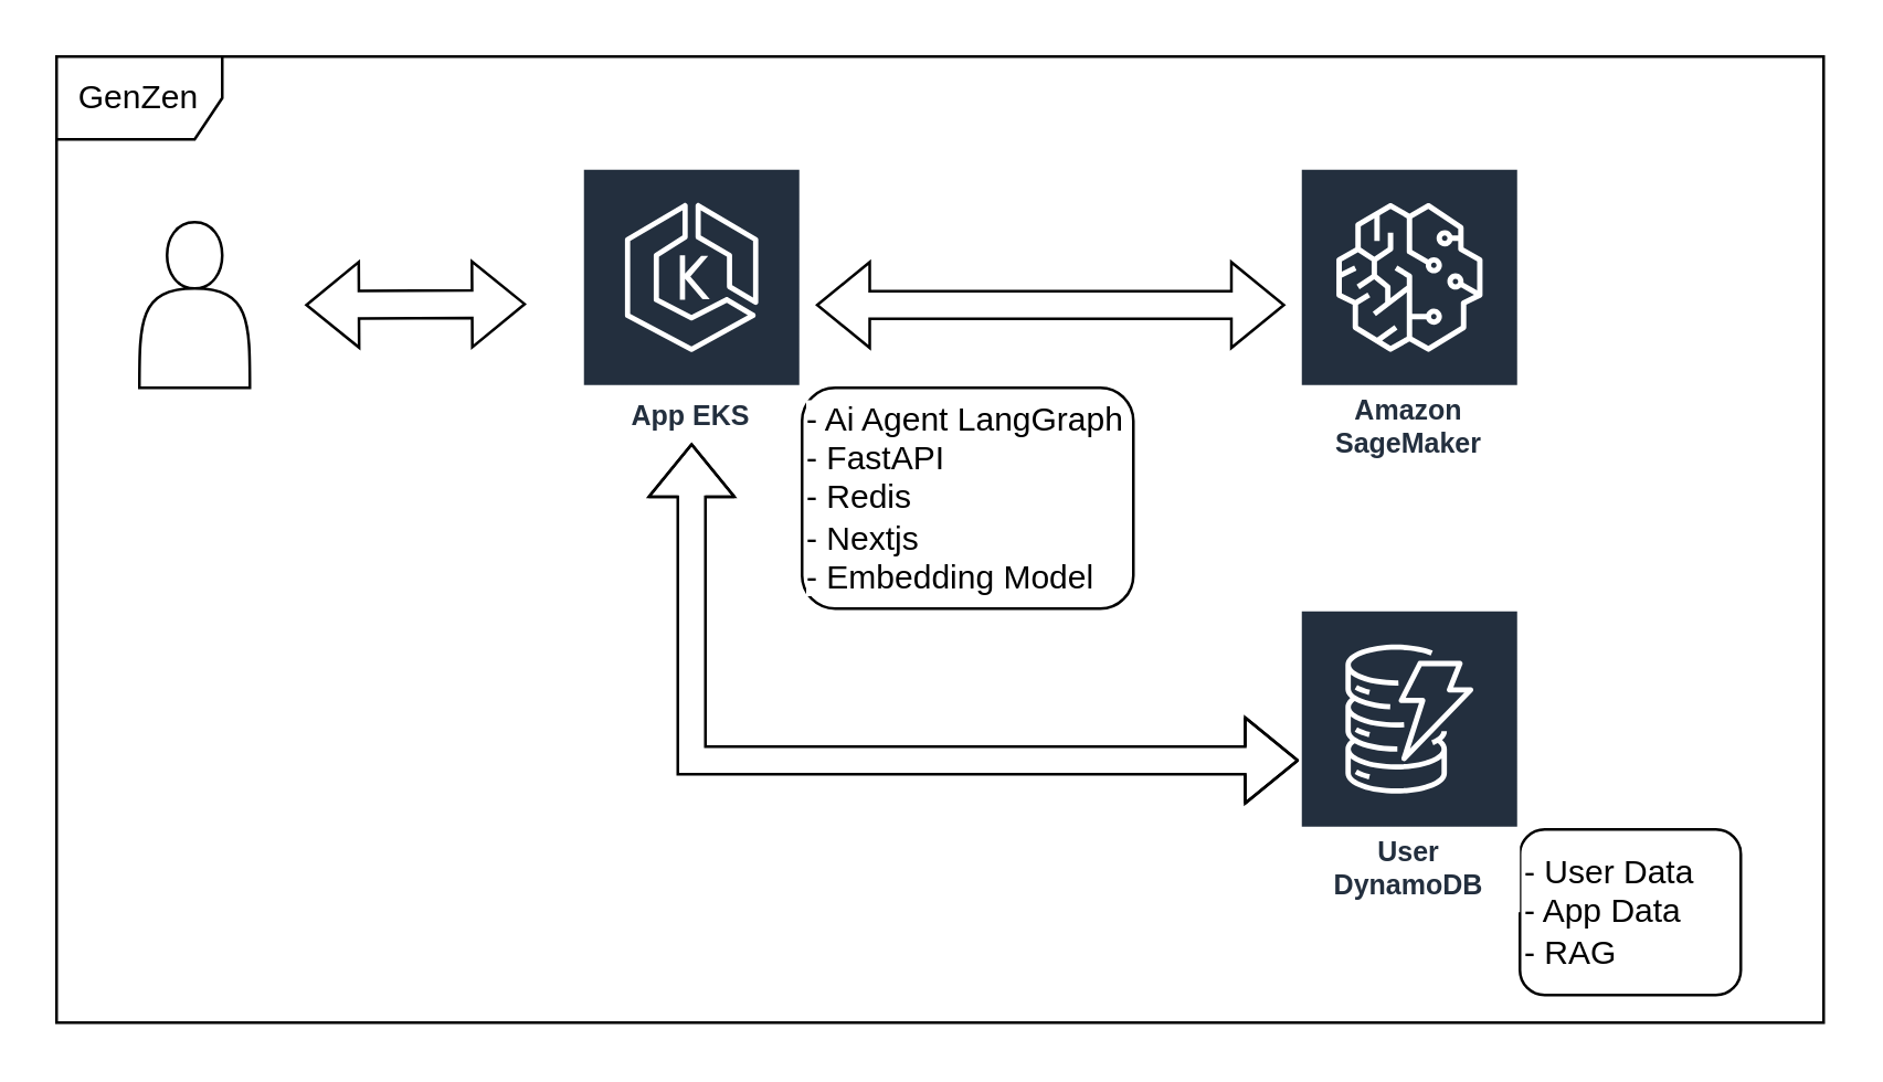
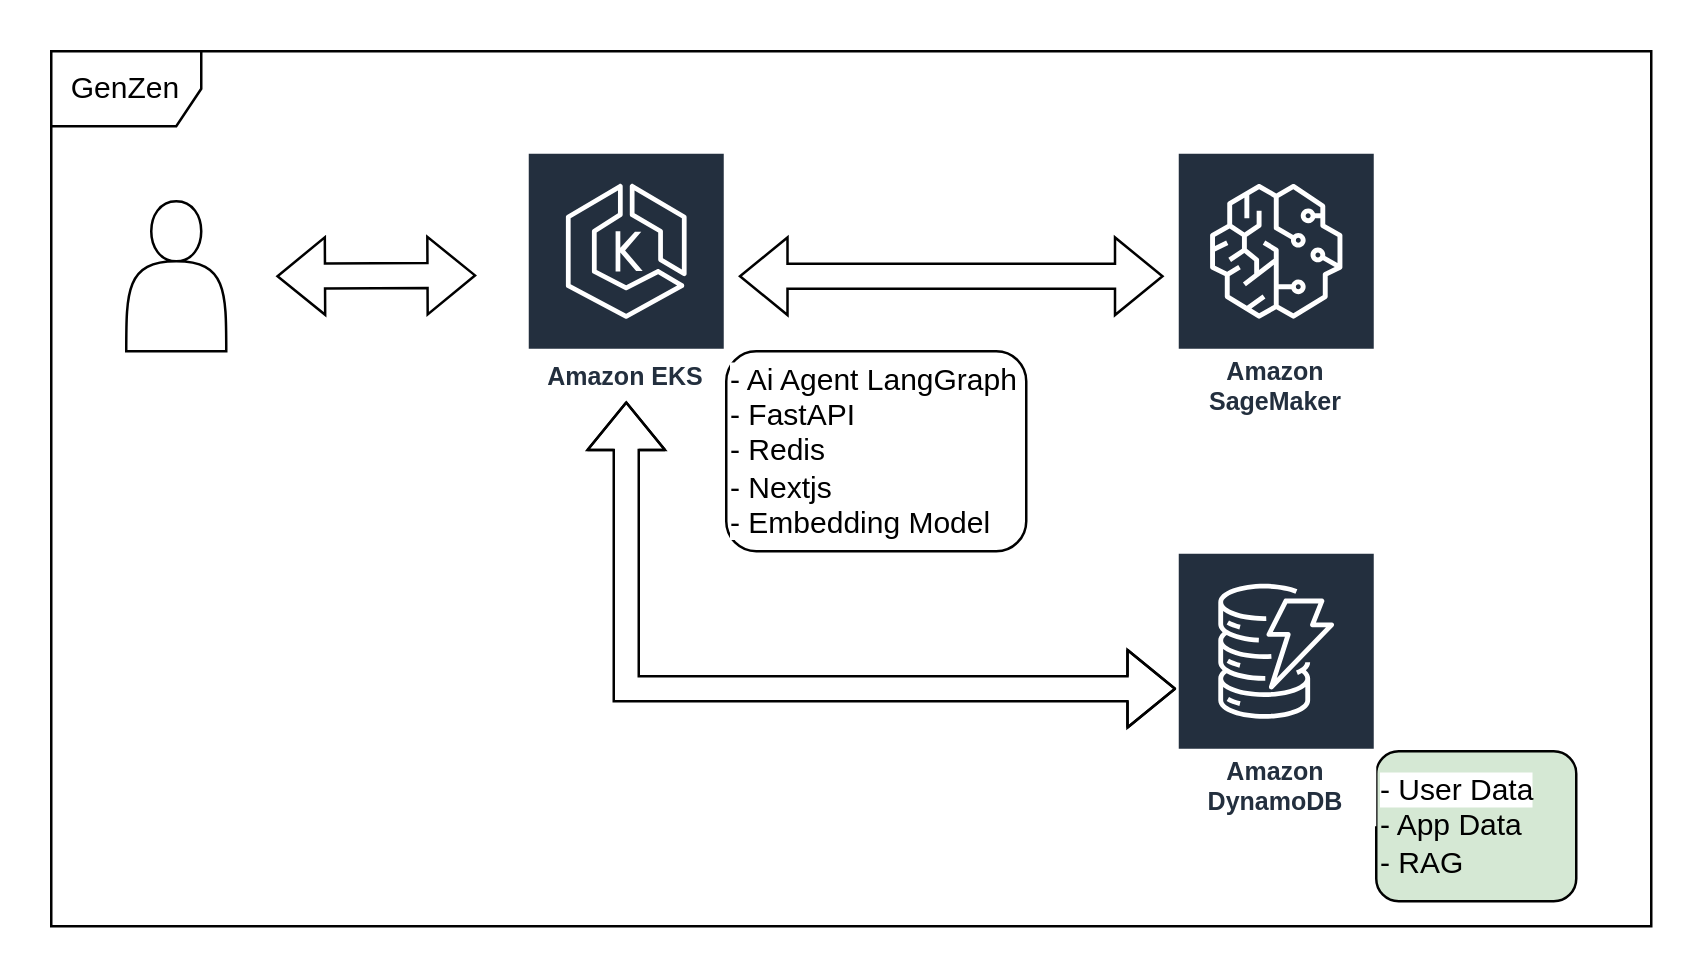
  <mxCell id="0" />
  <mxCell id="1" parent="0" />
  <mxCell id="2" value="Amazon SageMaker" style="sketch=0;outlineConnect=0;fontColor=#232F3E;gradientColor=none;strokeColor=#ffffff;fillColor=#232F3E;dashed=0;verticalLabelPosition=middle;verticalAlign=bottom;align=center;html=1;whiteSpace=wrap;fontSize=10;fontStyle=1;spacing=3;shape=mxgraph.aws4.productIcon;prIcon=mxgraph.aws4.sagemaker;" vertex="1" parent="1"><mxGeometry x="470" y="60" width="80" height="110" as="geometry" /></mxCell>
  <mxCell id="3" value="GenZen" style="shape=umlFrame;whiteSpace=wrap;html=1;pointerEvents=0;" vertex="1" parent="1"><mxGeometry x="20" y="20" width="640" height="350" as="geometry" /></mxCell>
- <mxCell id="4" value="App EKS" style="sketch=0;outlineConnect=0;fontColor=#232F3E;gradientColor=none;strokeColor=#ffffff;fillColor=#232F3E;dashed=0;verticalLabelPosition=middle;verticalAlign=bottom;align=center;html=1;whiteSpace=wrap;fontSize=10;fontStyle=1;spacing=3;shape=mxgraph.aws4.productIcon;prIcon=mxgraph.aws4.eks;" vertex="1" parent="1"><mxGeometry x="210" y="60" width="80" height="100" as="geometry" /></mxCell>
- <mxCell id="5" value="&lt;span style=&quot;background-color: light-dark(#ffffff, var(--ge-dark-color, #121212));&quot;&gt;- User Data&lt;/span&gt;&lt;div&gt;- App Data&lt;br&gt;&lt;div&gt;- RAG&lt;/div&gt;&lt;/div&gt;" style="rounded=1;whiteSpace=wrap;html=1;align=left;" vertex="1" parent="1"><mxGeometry x="550" y="300" width="80" height="60" as="geometry" /></mxCell>
+ <mxCell id="4" value="Amazon EKS" style="sketch=0;outlineConnect=0;fontColor=#232F3E;gradientColor=none;strokeColor=#ffffff;fillColor=#232F3E;dashed=0;verticalLabelPosition=middle;verticalAlign=bottom;align=center;html=1;whiteSpace=wrap;fontSize=10;fontStyle=1;spacing=3;shape=mxgraph.aws4.productIcon;prIcon=mxgraph.aws4.eks;" vertex="1" parent="1"><mxGeometry x="210" y="60" width="80" height="100" as="geometry" /></mxCell>
+ <mxCell id="5" value="&lt;span style=&quot;background-color: light-dark(#ffffff, var(--ge-dark-color, #121212));&quot;&gt;- User Data&lt;/span&gt;&lt;div&gt;- App Data&lt;br&gt;&lt;div&gt;- RAG&lt;/div&gt;&lt;/div&gt;" style="rounded=1;whiteSpace=wrap;html=1;align=left;fillColor=#d5e8d4;" vertex="1" parent="1"><mxGeometry x="550" y="300" width="80" height="60" as="geometry" /></mxCell>
  <mxCell id="6" value="&lt;span style=&quot;background-color: rgb(255, 255, 255);&quot;&gt;- Ai Agent LangGraph&lt;/span&gt;&lt;div&gt;&lt;span style=&quot;background-color: rgb(255, 255, 255);&quot;&gt;- FastAPI&lt;/span&gt;&lt;/div&gt;&lt;div&gt;&lt;span style=&quot;background-color: rgb(255, 255, 255);&quot;&gt;- Redis&lt;/span&gt;&lt;/div&gt;&lt;div&gt;&lt;span style=&quot;background-color: rgb(255, 255, 255);&quot;&gt;- Nextjs&lt;/span&gt;&lt;/div&gt;&lt;div&gt;&lt;span style=&quot;background-color: rgb(255, 255, 255);&quot;&gt;- Embedding Model&lt;/span&gt;&lt;/div&gt;" style="rounded=1;whiteSpace=wrap;html=1;align=left;" vertex="1" parent="1"><mxGeometry x="290" y="140" width="120" height="80" as="geometry" /></mxCell>
  <mxCell id="7" value="" style="shape=flexArrow;endArrow=classic;startArrow=classic;html=1;rounded=0;" edge="1" parent="1"><mxGeometry width="100" height="100" relative="1" as="geometry"><mxPoint x="465" y="110" as="sourcePoint" /><mxPoint x="295" y="110" as="targetPoint" /></mxGeometry></mxCell>
  <mxCell id="8" value="" style="shape=flexArrow;endArrow=classic;startArrow=classic;html=1;rounded=0;" edge="1" parent="1" source="9" target="4"><mxGeometry width="100" height="100" relative="1" as="geometry"><mxPoint x="250" y="220" as="sourcePoint" /><mxPoint x="470" y="190" as="targetPoint" /><Array as="points"><mxPoint x="250" y="275" /></Array></mxGeometry></mxCell>
- <mxCell id="9" value="User DynamoDB" style="sketch=0;outlineConnect=0;fontColor=#232F3E;gradientColor=none;strokeColor=#ffffff;fillColor=#232F3E;dashed=0;verticalLabelPosition=middle;verticalAlign=bottom;align=center;html=1;whiteSpace=wrap;fontSize=10;fontStyle=1;spacing=3;shape=mxgraph.aws4.productIcon;prIcon=mxgraph.aws4.dynamodb;" vertex="1" parent="1"><mxGeometry x="470" y="220" width="80" height="110" as="geometry" /></mxCell>
+ <mxCell id="9" value="Amazon DynamoDB" style="sketch=0;outlineConnect=0;fontColor=#232F3E;gradientColor=none;strokeColor=#ffffff;fillColor=#232F3E;dashed=0;verticalLabelPosition=middle;verticalAlign=bottom;align=center;html=1;whiteSpace=wrap;fontSize=10;fontStyle=1;spacing=3;shape=mxgraph.aws4.productIcon;prIcon=mxgraph.aws4.dynamodb;" vertex="1" parent="1"><mxGeometry x="470" y="220" width="80" height="110" as="geometry" /></mxCell>
  <mxCell id="10" value="" style="shape=flexArrow;endArrow=classic;startArrow=classic;html=1;rounded=0;" edge="1" parent="1"><mxGeometry width="100" height="100" relative="1" as="geometry"><mxPoint x="110" y="110" as="sourcePoint" /><mxPoint x="190" y="109.66" as="targetPoint" /></mxGeometry></mxCell>
  <mxCell id="11" value="" style="shape=actor;whiteSpace=wrap;html=1;" vertex="1" parent="1"><mxGeometry x="50" y="80" width="40" height="60" as="geometry" /></mxCell>
